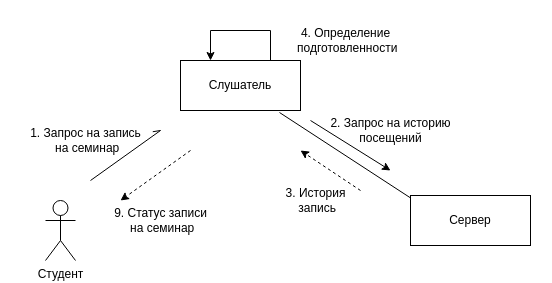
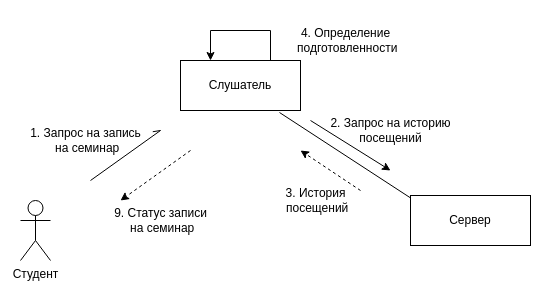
  <mxCell id="0" />
  <mxCell id="1" parent="0" />
- <mxCell id="2" value="Студент" style="shape=umlActor;verticalLabelPosition=bottom;verticalAlign=top;html=1;outlineConnect=0;" parent="1" vertex="1"><mxGeometry x="45" y="200" width="30" height="60" as="geometry" /></mxCell>
+ <mxCell id="2" value="Студент" style="shape=umlActor;verticalLabelPosition=bottom;verticalAlign=top;html=1;outlineConnect=0;" parent="1" vertex="1"><mxGeometry x="20" y="200" width="30" height="60" as="geometry" /></mxCell>
  <mxCell id="3" value="" style="endArrow=none;html=1;rounded=0;exitX=0.825;exitY=1.04;exitDx=0;exitDy=0;exitPerimeter=0;entryX=0.5;entryY=0;entryDx=0;entryDy=0;" parent="1" source="13" edge="1"><mxGeometry width="50" height="50" relative="1" as="geometry"><mxPoint x="273.01" y="116" as="sourcePoint" /><mxPoint x="414" y="200" as="targetPoint" /></mxGeometry></mxCell>
  <mxCell id="4" value="" style="endArrow=openAsync;html=1;rounded=0;endFill=0;" parent="1" edge="1"><mxGeometry width="50" height="50" relative="1" as="geometry"><mxPoint x="90" y="180" as="sourcePoint" /><mxPoint x="160" y="130" as="targetPoint" /></mxGeometry></mxCell>
  <mxCell id="5" value="1. Запрос на запись&lt;div&gt;&amp;nbsp;на семинар&lt;/div&gt;" style="text;html=1;align=center;verticalAlign=middle;resizable=0;points=[];autosize=1;strokeColor=none;fillColor=none;" parent="1" vertex="1"><mxGeometry x="20" y="120" width="130" height="40" as="geometry" /></mxCell>
  <mxCell id="6" value="2. Запрос на историю&lt;div&gt;посещений&lt;/div&gt;" style="text;html=1;align=center;verticalAlign=middle;resizable=0;points=[];autosize=1;strokeColor=none;fillColor=none;" parent="1" vertex="1"><mxGeometry x="320" y="110" width="140" height="40" as="geometry" /></mxCell>
  <mxCell id="7" value="" style="endArrow=classic;html=1;rounded=0;" parent="1" edge="1"><mxGeometry width="50" height="50" relative="1" as="geometry"><mxPoint x="310" y="120" as="sourcePoint" /><mxPoint x="390" y="170" as="targetPoint" /></mxGeometry></mxCell>
  <mxCell id="8" value="" style="endArrow=classic;html=1;rounded=0;entryX=0.671;entryY=1.05;entryDx=0;entryDy=0;entryPerimeter=0;dashed=1;" parent="1" edge="1"><mxGeometry width="50" height="50" relative="1" as="geometry"><mxPoint x="360" y="190" as="sourcePoint" /><mxPoint x="300" y="150" as="targetPoint" /></mxGeometry></mxCell>
- <mxCell id="9" value="3. История&lt;div&gt;&amp;nbsp;запись&lt;/div&gt;" style="text;html=1;align=center;verticalAlign=middle;resizable=0;points=[];autosize=1;strokeColor=none;fillColor=none;" parent="1" vertex="1"><mxGeometry x="270" y="180" width="90" height="40" as="geometry" /></mxCell>
+ <mxCell id="9" value="3. История&lt;div&gt;&amp;nbsp;посещений&lt;/div&gt;" style="text;html=1;align=center;verticalAlign=middle;resizable=0;points=[];autosize=1;strokeColor=none;fillColor=none;" parent="1" vertex="1"><mxGeometry x="270" y="180" width="90" height="40" as="geometry" /></mxCell>
  <mxCell id="10" value="4. Определение&lt;div&gt;&amp;nbsp;подготовленности&lt;/div&gt;" style="text;html=1;align=center;verticalAlign=middle;resizable=0;points=[];autosize=1;strokeColor=none;fillColor=none;" parent="1" vertex="1"><mxGeometry x="280" y="20" width="130" height="40" as="geometry" /></mxCell>
  <mxCell id="11" value="" style="endArrow=classic;html=1;rounded=0;dashed=1;" parent="1" edge="1"><mxGeometry width="50" height="50" relative="1" as="geometry"><mxPoint x="190" y="150" as="sourcePoint" /><mxPoint x="120" y="200" as="targetPoint" /></mxGeometry></mxCell>
  <mxCell id="12" value="9. Статус записи&lt;div&gt;&amp;nbsp;на семинар&lt;/div&gt;" style="text;html=1;align=center;verticalAlign=middle;resizable=0;points=[];autosize=1;strokeColor=none;fillColor=none;" parent="1" vertex="1"><mxGeometry x="100" y="200" width="120" height="40" as="geometry" /></mxCell>
  <mxCell id="13" value="Слушатель" style="rounded=0;whiteSpace=wrap;html=1;" vertex="1" parent="1"><mxGeometry x="180" y="60" width="120" height="50" as="geometry" /></mxCell>
  <mxCell id="14" value="Сервер" style="rounded=0;whiteSpace=wrap;html=1;" vertex="1" parent="1"><mxGeometry x="410" y="195" width="120" height="50" as="geometry" /></mxCell>
  <mxCell id="15" style="edgeStyle=orthogonalEdgeStyle;rounded=0;orthogonalLoop=1;jettySize=auto;html=1;entryX=0.25;entryY=0;entryDx=0;entryDy=0;" edge="1" parent="1" source="13" target="13"><mxGeometry relative="1" as="geometry"><Array as="points"><mxPoint x="270" y="30" /><mxPoint x="210" y="30" /></Array></mxGeometry></mxCell>
